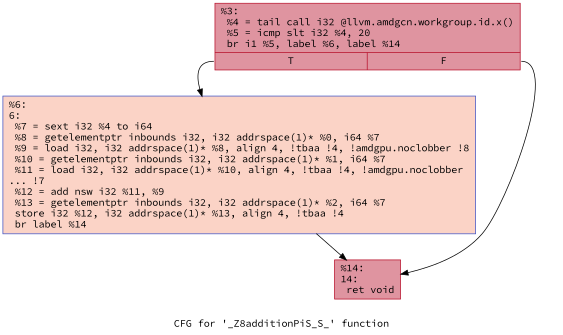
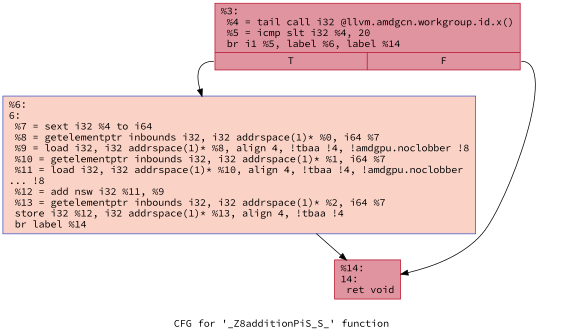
  digraph {
    label="CFG for '_Z8additionPiS_S_' function"
    fontname="Source Code Pro"
    node [color="#b70d28ff" fillcolor="#b70d2870" shape=record style=filled fontname="Source Code Pro"]
    edge [fontname="Source Code Pro"]
    n1 [label="{%3:\l  %4 = tail call i32 @llvm.amdgcn.workgroup.id.x()\l  %5 = icmp slt i32 %4, 20\l  br i1 %5, label %6, label %14\l|{<s0>T|<s1>F}}"]
-   n2 [color="#3d50c3ff" fillcolor="#f59c7d70" label="{%6:\l6:                                                \l  %7 = sext i32 %4 to i64\l  %8 = getelementptr inbounds i32, i32 addrspace(1)* %0, i64 %7\l  %9 = load i32, i32 addrspace(1)* %8, align 4, !tbaa !4, !amdgpu.noclobber !8\l  %10 = getelementptr inbounds i32, i32 addrspace(1)* %1, i64 %7\l  %11 = load i32, i32 addrspace(1)* %10, align 4, !tbaa !4, !amdgpu.noclobber\l... !7\l  %12 = add nsw i32 %11, %9\l  %13 = getelementptr inbounds i32, i32 addrspace(1)* %2, i64 %7\l  store i32 %12, i32 addrspace(1)* %13, align 4, !tbaa !4\l  br label %14\l}"]
+   n2 [color="#3d50c3ff" fillcolor="#f59c7d70" label="{%6:\l6:                                                \l  %7 = sext i32 %4 to i64\l  %8 = getelementptr inbounds i32, i32 addrspace(1)* %0, i64 %7\l  %9 = load i32, i32 addrspace(1)* %8, align 4, !tbaa !4, !amdgpu.noclobber !8\l  %10 = getelementptr inbounds i32, i32 addrspace(1)* %1, i64 %7\l  %11 = load i32, i32 addrspace(1)* %10, align 4, !tbaa !4, !amdgpu.noclobber\l... !8\l  %12 = add nsw i32 %11, %9\l  %13 = getelementptr inbounds i32, i32 addrspace(1)* %2, i64 %7\l  store i32 %12, i32 addrspace(1)* %13, align 4, !tbaa !4\l  br label %14\l}"]
    n3 [label="{%14:\l14:                                               \l  ret void\l}"]
    n1 -> n2 [tailport=s0]
    n1 -> n3 [tailport=s1]
    n2 -> n3
  }
